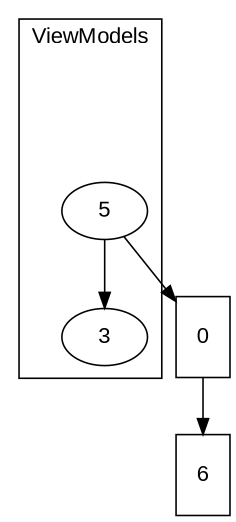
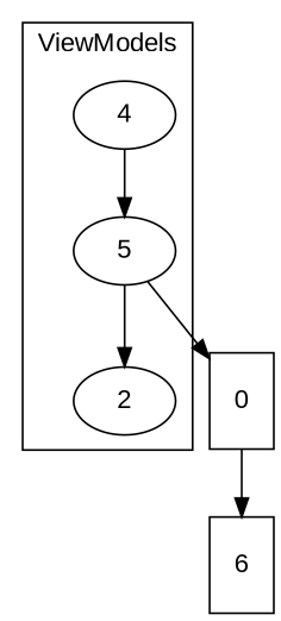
  digraph {
    fontname="Liberation Sans"
    node [fontname="Liberation Sans"]
    edge [fontname="Liberation Sans"]
-   3 [height=0.5 width=0.75]
+   3 [height=0.5 width=0.75 label=2]
+   4 [height=0.5 width=0.75]
    5 [height=0.5 width=0.75]
    0 [fixesize=true height=0.70833 shape=rect width=0.47222]
    n5 [fixesize=true height=0.70833 label=6 shape=rect width=0.47222]
    subgraph cluster_1 {
      label=ViewModels
      3
+     4
      5
    }
+   4 -> 5
    5 -> 3
    5 -> 0
    0 -> n5
  }
